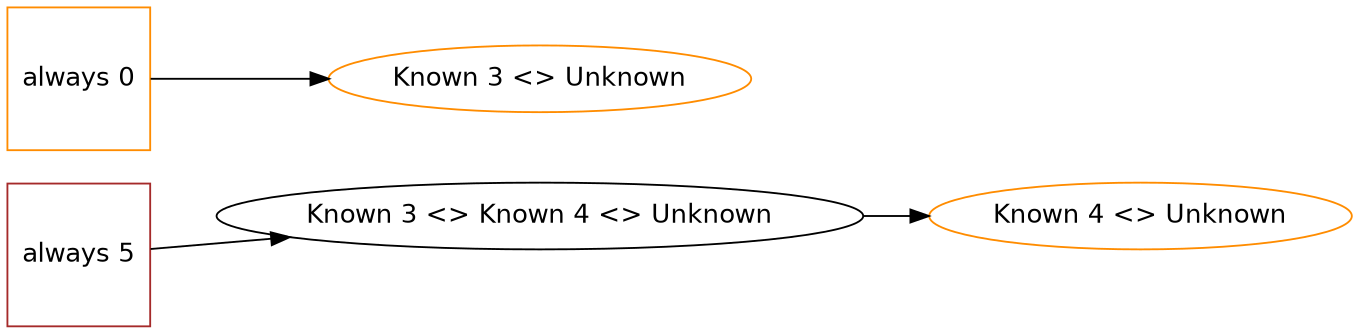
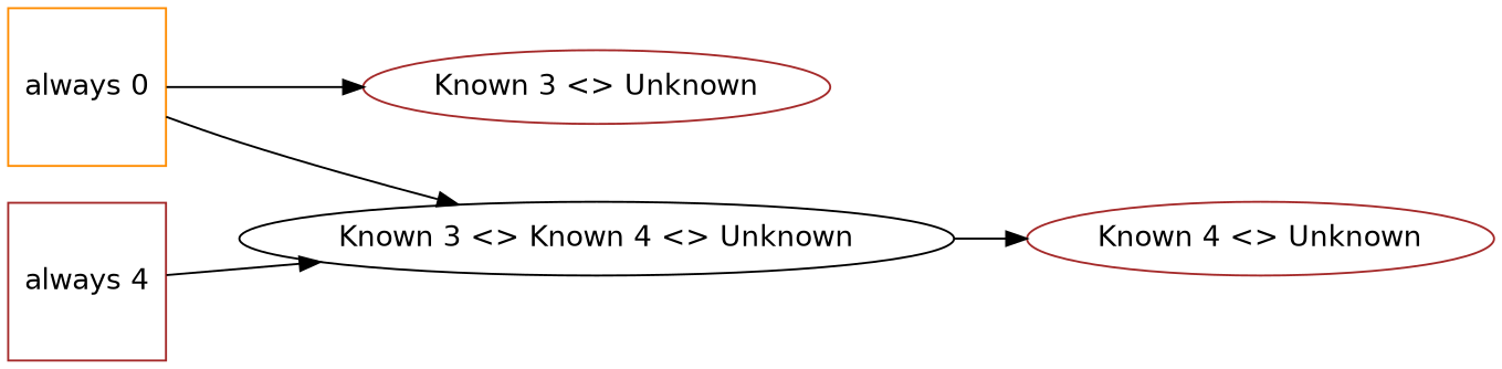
  digraph {
    fontname="DejaVu Sans"
    rankdir=LR
    node [color=darkorange fontname="DejaVu Sans"]
    edge [fontname="DejaVu Sans"]
    n1 [label="always 0" shape=square]
-   n2 [label="Known 3 <> Unknown"]
+   n2 [color=brown label="Known 3 <> Unknown"]
    n3 [color=black label="Known 3 <> Known 4 <> Unknown"]
-   n4 [label="Known 4 <> Unknown"]
-   n5 [color=brown label="always 5" shape=square]
+   n4 [color=brown label="Known 4 <> Unknown"]
+   n5 [color=brown label="always 4" shape=square]
    n1 -> n2
+   n1 -> n3
    n3 -> n4
    n5 -> n3
  }
